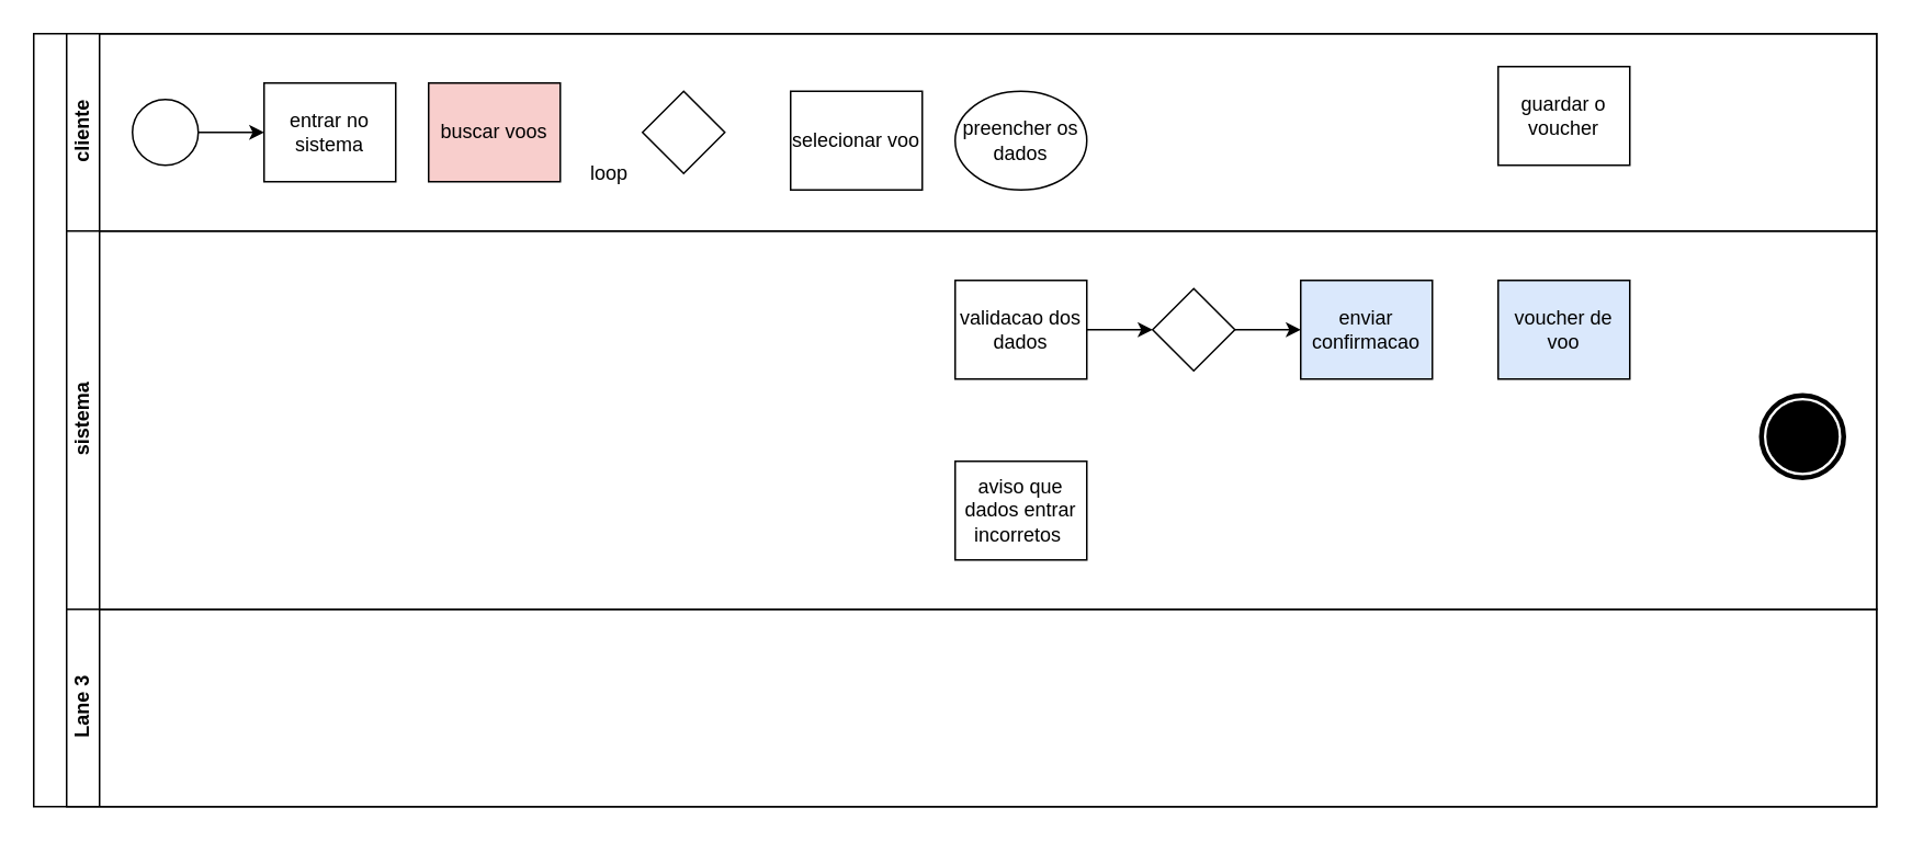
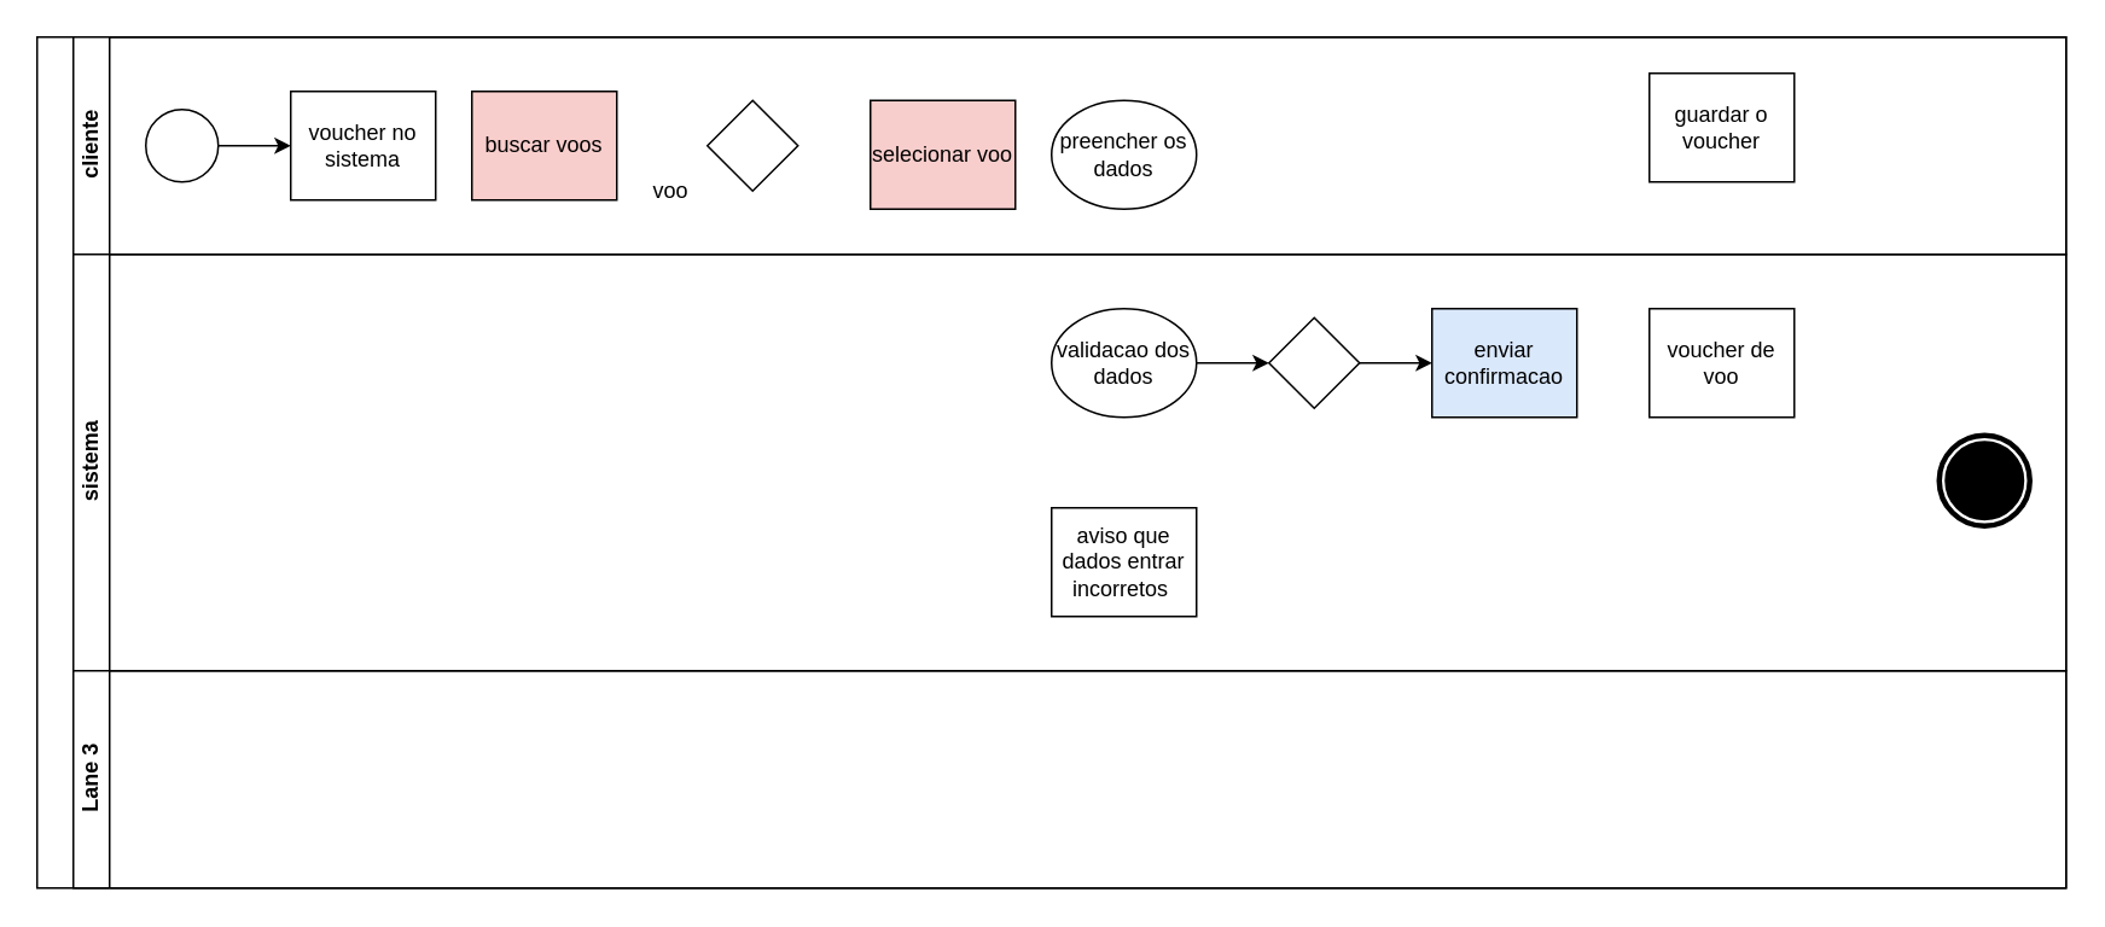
  <mxCell id="0" />
  <mxCell id="1" parent="0" />
  <mxCell id="2" value="" style="swimlane;html=1;childLayout=stackLayout;resizeParent=1;resizeParentMax=0;horizontal=0;startSize=20;horizontalStack=0;" parent="1" vertex="1"><mxGeometry x="20" y="20" width="1120" height="470" as="geometry" /></mxCell>
  <mxCell id="3" value="cliente&lt;br&gt;" style="swimlane;html=1;startSize=20;horizontal=0;" parent="2" vertex="1"><mxGeometry x="20" width="1100" height="120" as="geometry" /></mxCell>
  <mxCell id="4" value="" style="edgeStyle=orthogonalEdgeStyle;rounded=0;orthogonalLoop=1;jettySize=auto;html=1;" parent="3" source="5" target="6" edge="1"><mxGeometry relative="1" as="geometry" /></mxCell>
  <mxCell id="5" value="" style="ellipse;whiteSpace=wrap;html=1;" parent="3" vertex="1"><mxGeometry x="40" y="40" width="40" height="40" as="geometry" /></mxCell>
- <mxCell id="6" value="entrar no sistema" style="rounded=0;whiteSpace=wrap;html=1;fontFamily=Helvetica;fontSize=12;fontColor=#000000;align=center;" parent="3" vertex="1"><mxGeometry x="120" y="30" width="80" height="60" as="geometry" /></mxCell>
+ <mxCell id="6" value="voucher no sistema" style="rounded=0;whiteSpace=wrap;html=1;fontFamily=Helvetica;fontSize=12;fontColor=#000000;align=center;" parent="3" vertex="1"><mxGeometry x="120" y="30" width="80" height="60" as="geometry" /></mxCell>
  <mxCell id="7" value="buscar voos" style="rounded=0;whiteSpace=wrap;html=1;fontFamily=Helvetica;fontSize=12;fontColor=#000000;align=center;fillColor=#f8cecc;" vertex="1" parent="3"><mxGeometry x="220" y="30" width="80" height="60" as="geometry" /></mxCell>
  <mxCell id="8" value="" style="rhombus;whiteSpace=wrap;html=1;" vertex="1" parent="3"><mxGeometry x="350" y="35" width="50" height="50" as="geometry" /></mxCell>
- <mxCell id="9" value="loop" style="text;html=1;strokeColor=none;fillColor=none;align=center;verticalAlign=middle;whiteSpace=wrap;rounded=0;" vertex="1" parent="3"><mxGeometry x="300" y="70" width="60" height="30" as="geometry" /></mxCell>
- <mxCell id="10" value="selecionar voo" style="rounded=0;whiteSpace=wrap;html=1;fontFamily=Helvetica;fontSize=12;fontColor=#000000;align=center;" vertex="1" parent="3"><mxGeometry x="440" y="35" width="80" height="60" as="geometry" /></mxCell>
+ <mxCell id="9" value="voo" style="text;html=1;strokeColor=none;fillColor=none;align=center;verticalAlign=middle;whiteSpace=wrap;rounded=0;" vertex="1" parent="3"><mxGeometry x="300" y="70" width="60" height="30" as="geometry" /></mxCell>
+ <mxCell id="10" value="selecionar voo" style="rounded=0;whiteSpace=wrap;html=1;fontFamily=Helvetica;fontSize=12;fontColor=#000000;align=center;fillColor=#f8cecc;" vertex="1" parent="3"><mxGeometry x="440" y="35" width="80" height="60" as="geometry" /></mxCell>
  <mxCell id="11" value="preencher os dados" style="ellipse;whiteSpace=wrap;html=1;fontFamily=Helvetica;fontSize=12;fontColor=#000000;align=center;" vertex="1" parent="3"><mxGeometry x="540" y="35" width="80" height="60" as="geometry" /></mxCell>
  <mxCell id="12" value="guardar o voucher" style="rounded=0;whiteSpace=wrap;html=1;fontFamily=Helvetica;fontSize=12;fontColor=#000000;align=center;" vertex="1" parent="3"><mxGeometry x="870" y="20" width="80" height="60" as="geometry" /></mxCell>
  <mxCell id="13" value="sistema&lt;br&gt;" style="swimlane;html=1;startSize=20;horizontal=0;" parent="2" vertex="1"><mxGeometry x="20" y="120" width="1100" height="230" as="geometry" /></mxCell>
  <mxCell id="14" style="edgeStyle=orthogonalEdgeStyle;rounded=0;orthogonalLoop=1;jettySize=auto;html=1;" edge="1" parent="13" source="15" target="18"><mxGeometry relative="1" as="geometry" /></mxCell>
- <mxCell id="15" value="validacao dos dados" style="rounded=0;whiteSpace=wrap;html=1;fontFamily=Helvetica;fontSize=12;fontColor=#000000;align=center;" vertex="1" parent="13"><mxGeometry x="540" y="30" width="80" height="60" as="geometry" /></mxCell>
+ <mxCell id="15" value="validacao dos dados" style="ellipse;whiteSpace=wrap;html=1;fontFamily=Helvetica;fontSize=12;fontColor=#000000;align=center;" vertex="1" parent="13"><mxGeometry x="540" y="30" width="80" height="60" as="geometry" /></mxCell>
  <mxCell id="16" value="enviar confirmacao" style="rounded=0;whiteSpace=wrap;html=1;fontFamily=Helvetica;fontSize=12;fontColor=#000000;align=center;fillColor=#dae8fc;" vertex="1" parent="13"><mxGeometry x="750" y="30" width="80" height="60" as="geometry" /></mxCell>
  <mxCell id="17" style="edgeStyle=orthogonalEdgeStyle;rounded=0;orthogonalLoop=1;jettySize=auto;html=1;entryX=0;entryY=0.5;entryDx=0;entryDy=0;" edge="1" parent="13" source="18" target="16"><mxGeometry relative="1" as="geometry" /></mxCell>
  <mxCell id="18" value="" style="rhombus;whiteSpace=wrap;html=1;" vertex="1" parent="13"><mxGeometry x="660" y="35" width="50" height="50" as="geometry" /></mxCell>
  <mxCell id="19" value="aviso que dados entrar incorretos&amp;nbsp;" style="rounded=0;whiteSpace=wrap;html=1;fontFamily=Helvetica;fontSize=12;fontColor=#000000;align=center;" vertex="1" parent="13"><mxGeometry x="540" y="140" width="80" height="60" as="geometry" /></mxCell>
- <mxCell id="20" value="voucher de voo" style="rounded=0;whiteSpace=wrap;html=1;fontFamily=Helvetica;fontSize=12;fontColor=#000000;align=center;fillColor=#dae8fc;" vertex="1" parent="13"><mxGeometry x="870" y="30" width="80" height="60" as="geometry" /></mxCell>
+ <mxCell id="20" value="voucher de voo" style="rounded=0;whiteSpace=wrap;html=1;fontFamily=Helvetica;fontSize=12;fontColor=#000000;align=center;" vertex="1" parent="13"><mxGeometry x="870" y="30" width="80" height="60" as="geometry" /></mxCell>
  <mxCell id="21" value="" style="points=[[0.145,0.145,0],[0.5,0,0],[0.855,0.145,0],[1,0.5,0],[0.855,0.855,0],[0.5,1,0],[0.145,0.855,0],[0,0.5,0]];shape=mxgraph.bpmn.event;html=1;verticalLabelPosition=bottom;labelBackgroundColor=#ffffff;verticalAlign=top;align=center;perimeter=ellipsePerimeter;outlineConnect=0;aspect=fixed;outline=end;symbol=terminate;" vertex="1" parent="13"><mxGeometry x="1030" y="100" width="50" height="50" as="geometry" /></mxCell>
  <mxCell id="22" value="Lane 3" style="swimlane;html=1;startSize=20;horizontal=0;" parent="2" vertex="1"><mxGeometry x="20" y="350" width="1100" height="120" as="geometry" /></mxCell>
